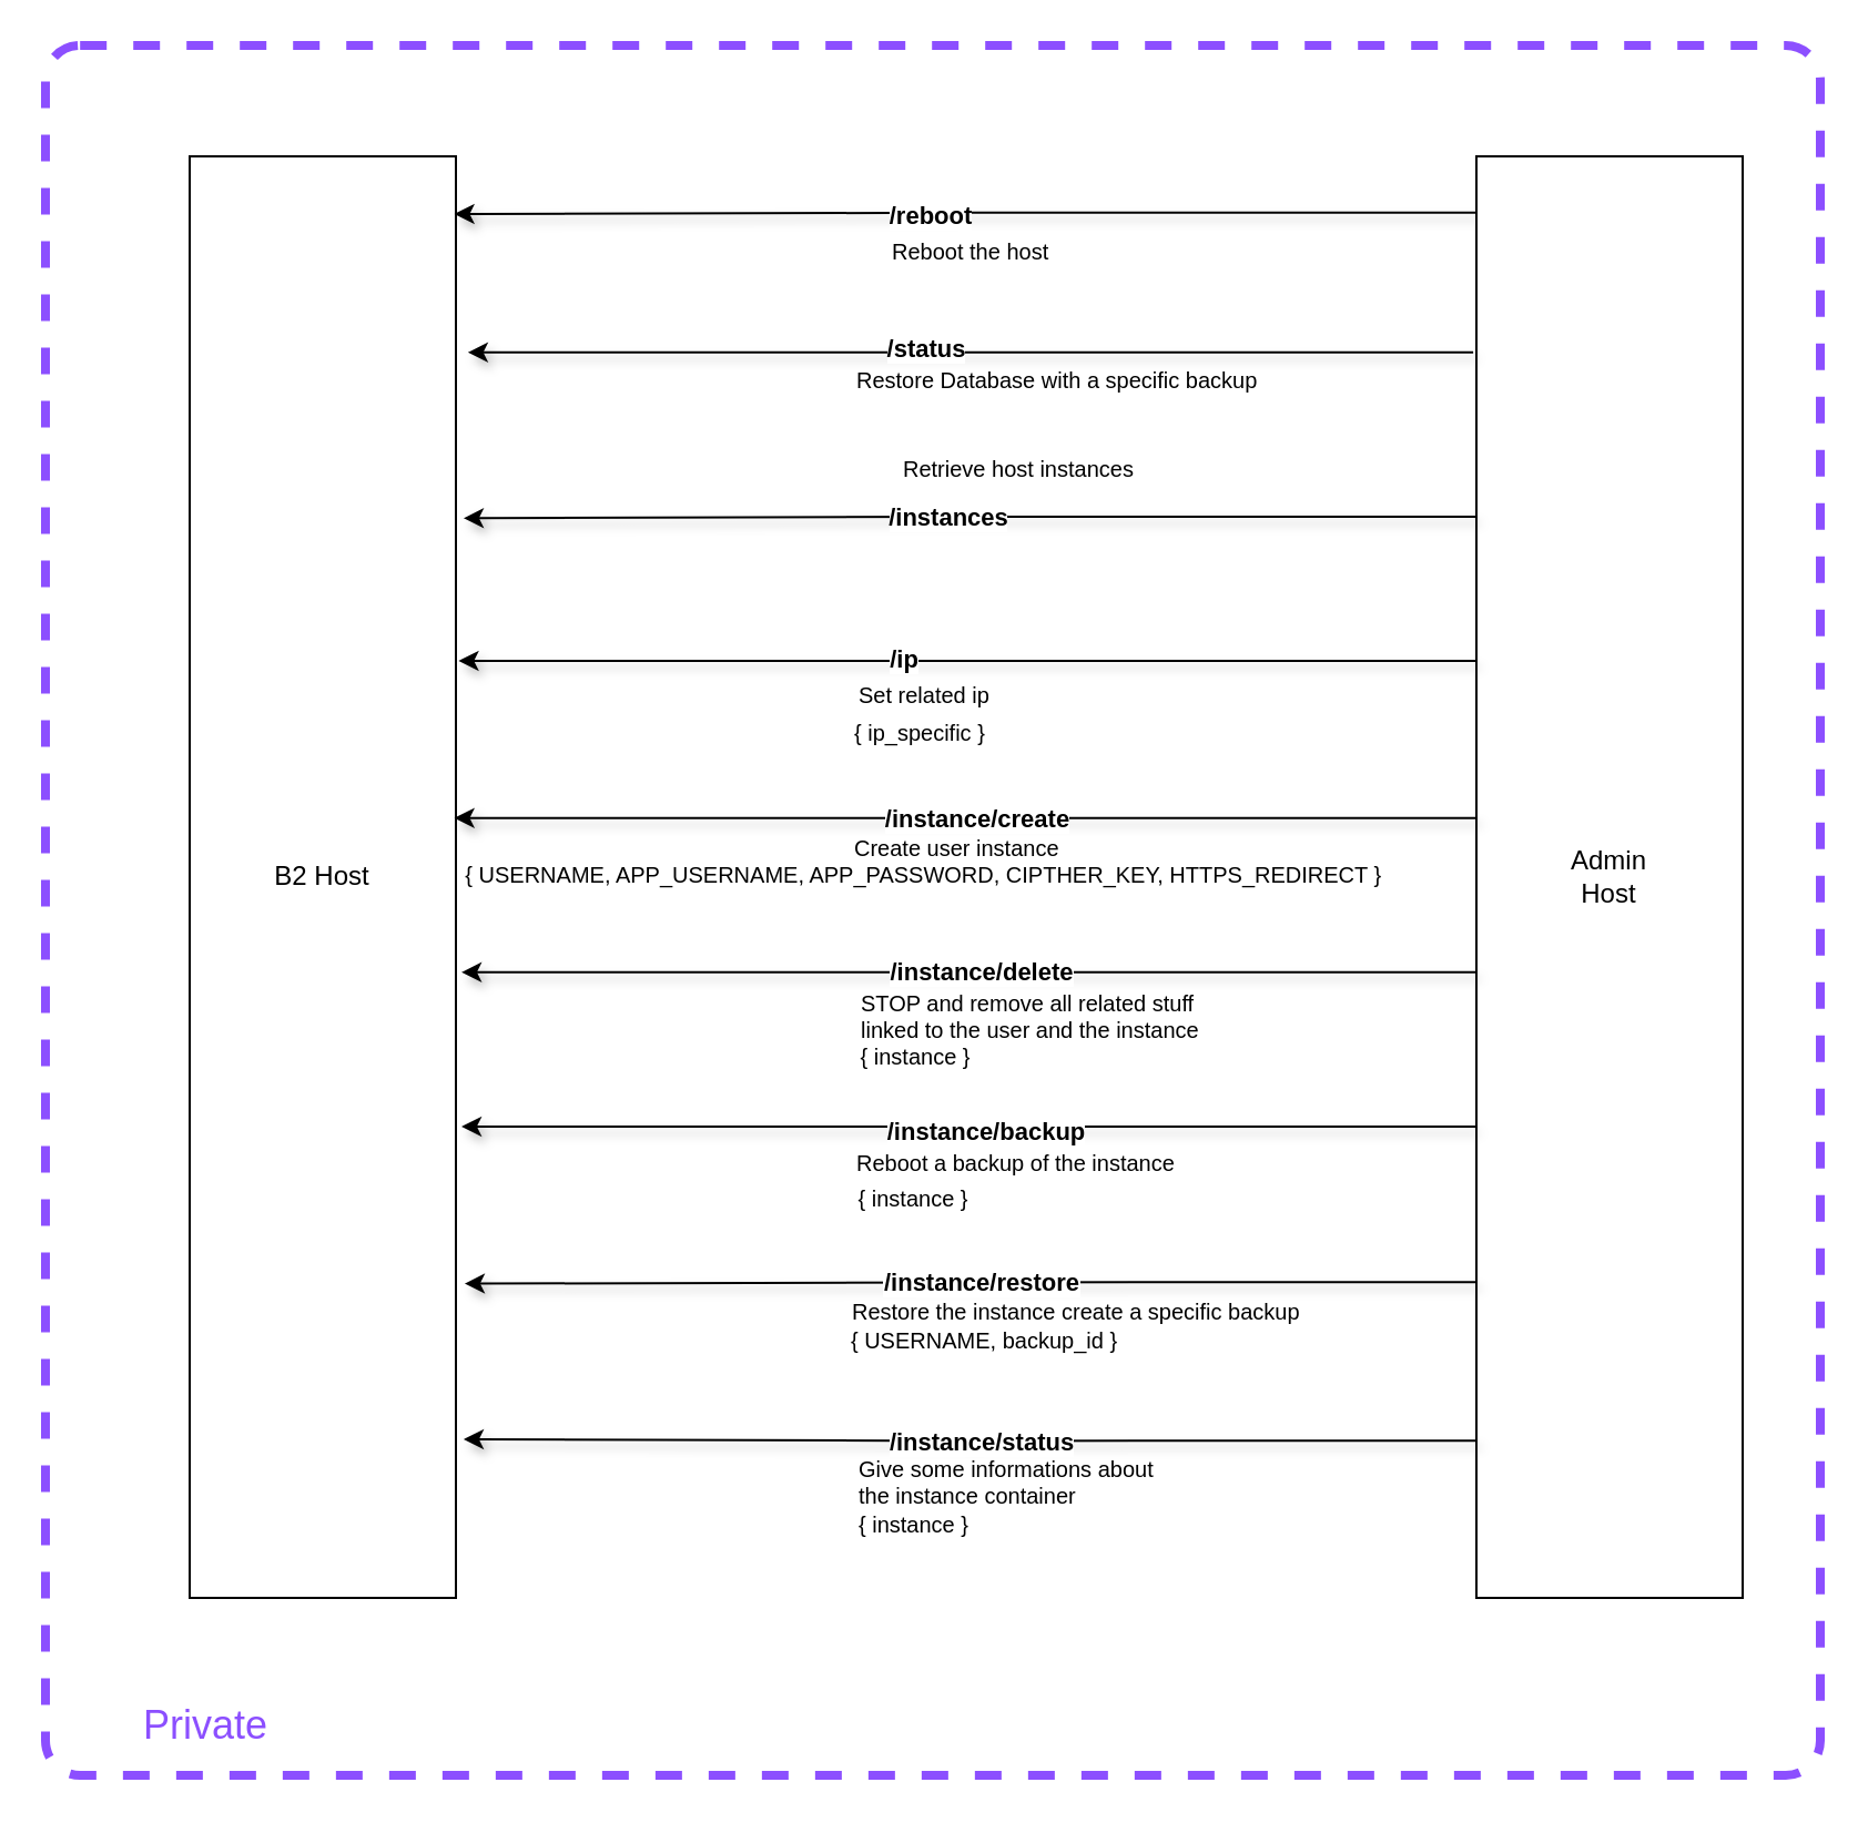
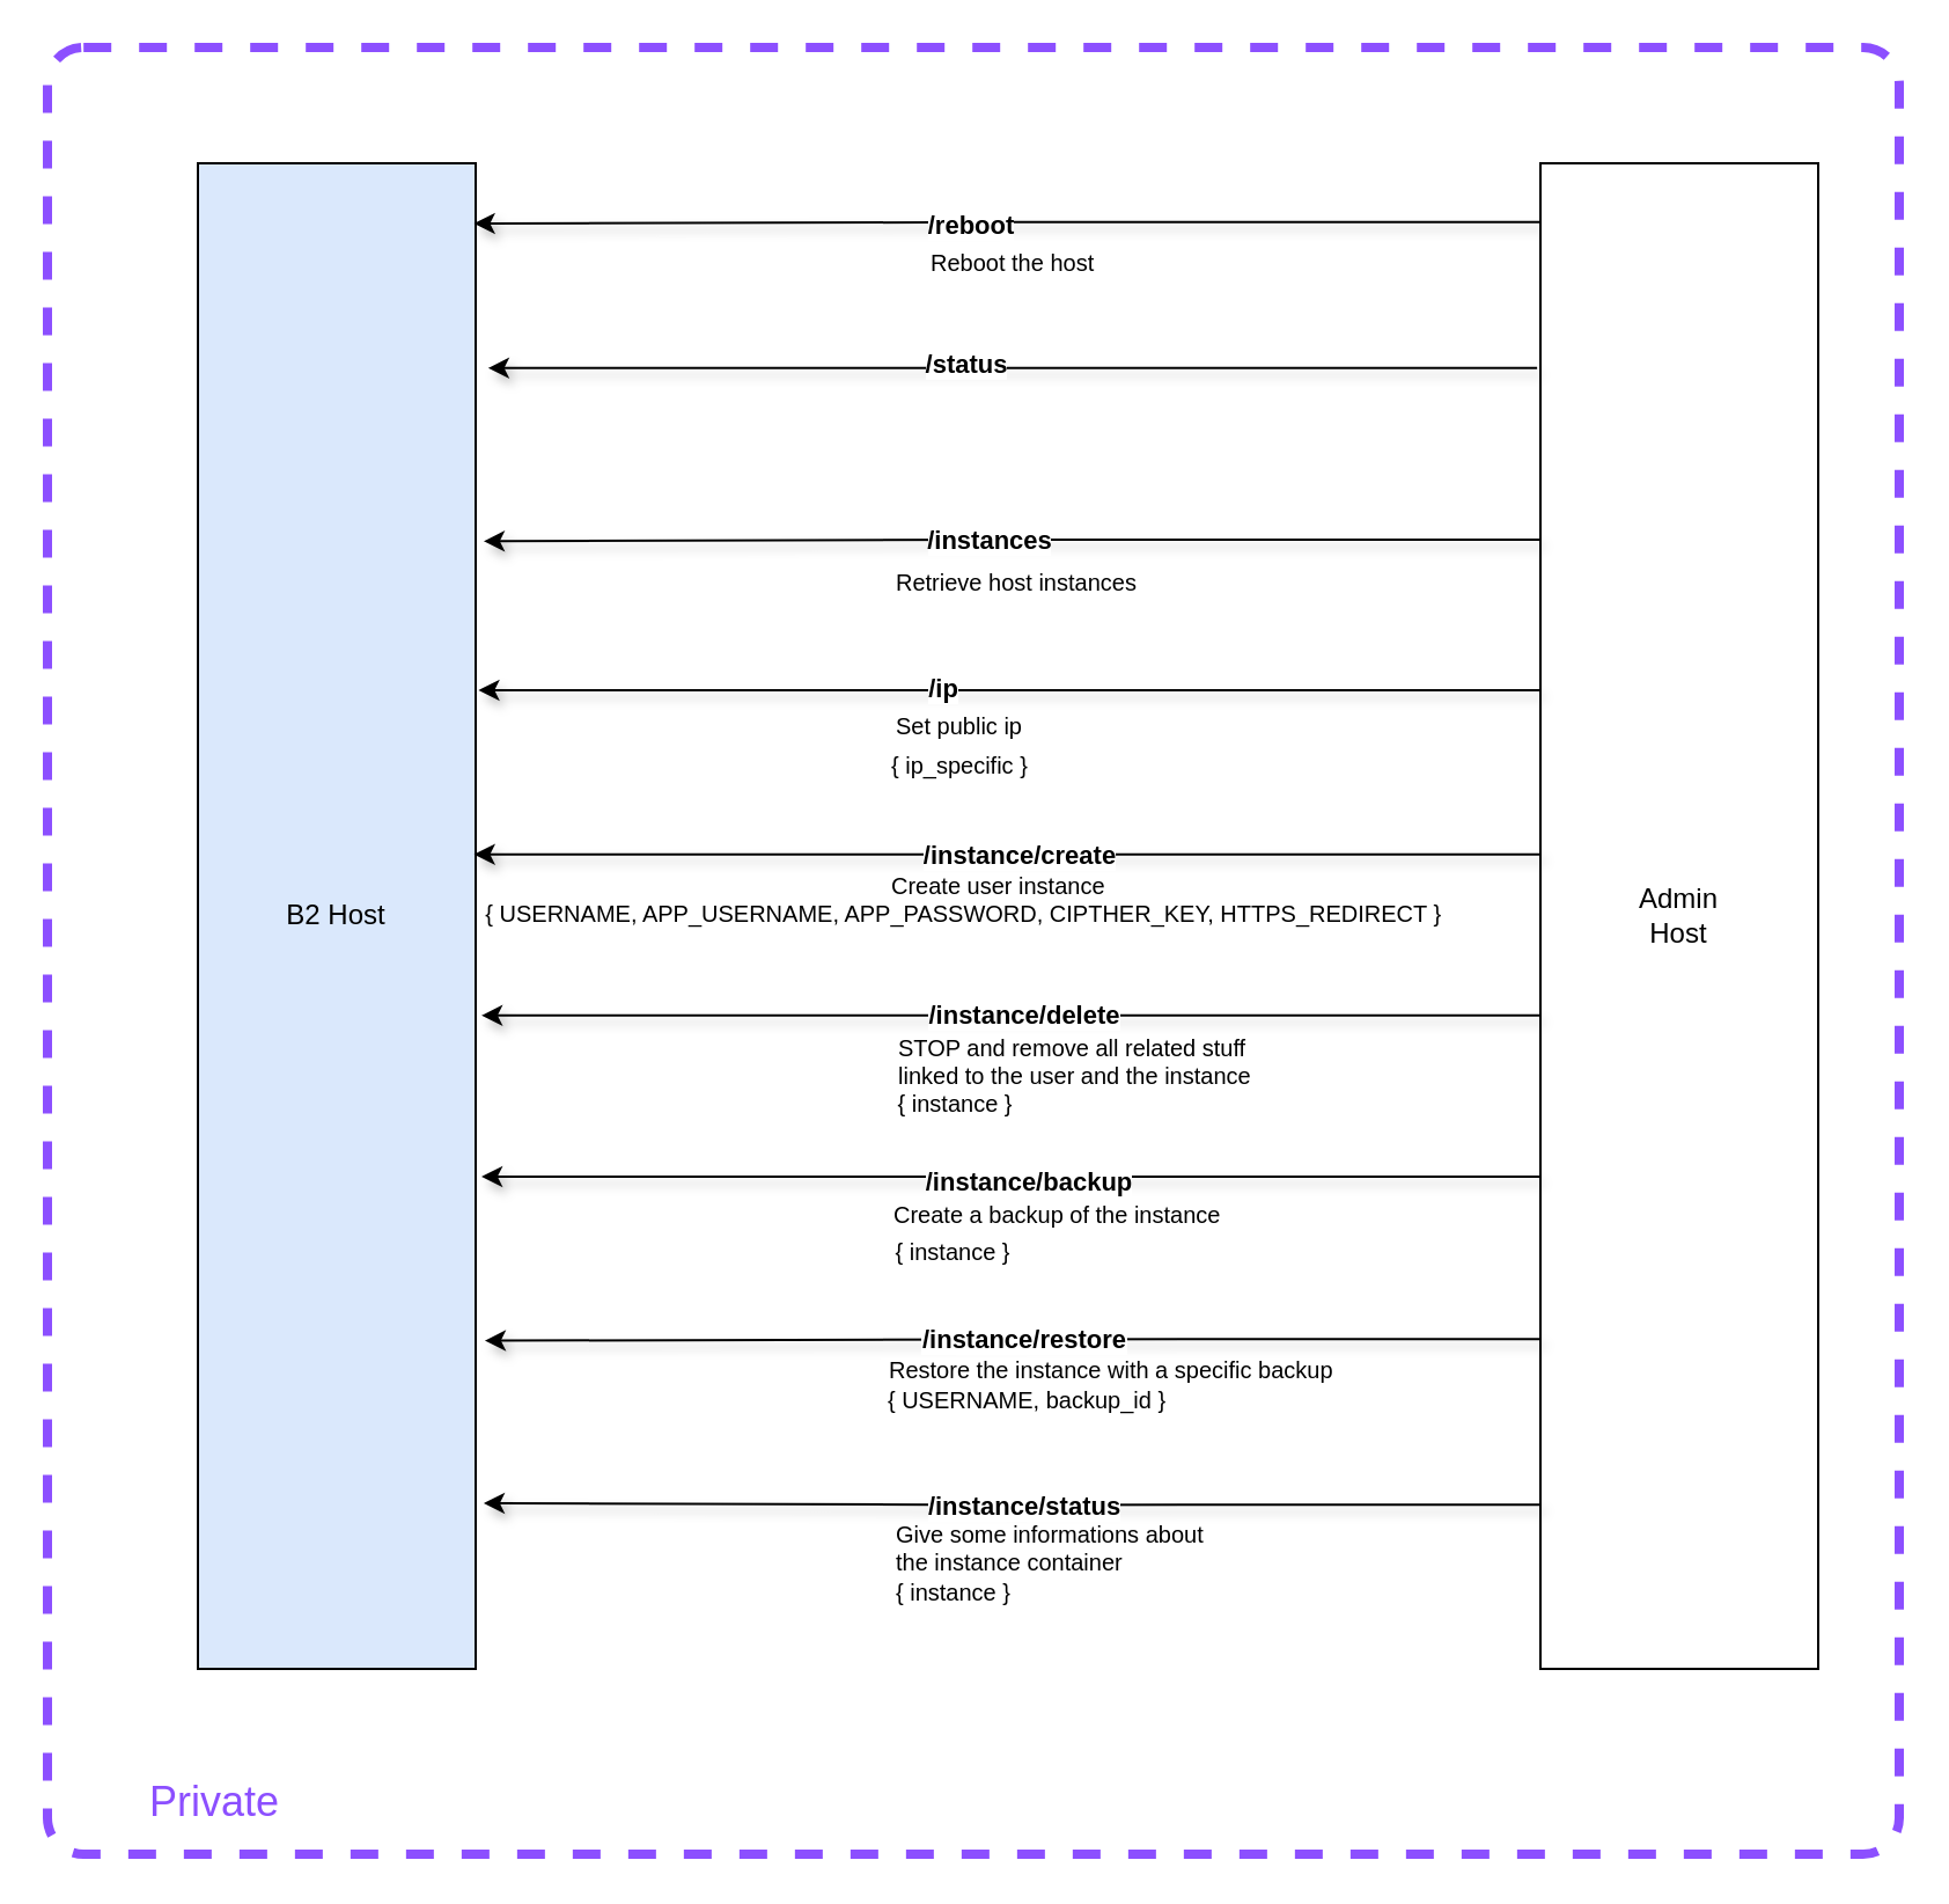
  <mxCell id="0" />
  <mxCell id="1" parent="0" />
  <mxCell id="2" value="" style="rounded=1;whiteSpace=wrap;html=1;fillColor=none;dashed=1;strokeWidth=4;strokeColor=#8C4FFF;arcSize=2;" parent="1" vertex="1"><mxGeometry x="20" y="20" width="800" height="780" as="geometry" /></mxCell>
- <mxCell id="3" value="B2 Host" style="whiteSpace=wrap;html=1;" parent="1" vertex="1"><mxGeometry x="85" y="70" width="120" height="650" as="geometry" /></mxCell>
+ <mxCell id="3" value="B2 Host" style="whiteSpace=wrap;html=1;fillColor=#dae8fc;" parent="1" vertex="1"><mxGeometry x="85" y="70" width="120" height="650" as="geometry" /></mxCell>
  <mxCell id="4" style="edgeStyle=orthogonalEdgeStyle;rounded=0;orthogonalLoop=1;jettySize=auto;html=1;entryX=0.994;entryY=0.04;entryDx=0;entryDy=0;exitX=-0.004;exitY=0.039;exitDx=0;exitDy=0;exitPerimeter=0;entryPerimeter=0;shadow=1;textShadow=1;fontStyle=1" parent="1" source="6" target="3" edge="1"><mxGeometry relative="1" as="geometry"><mxPoint x="579.64" y="96" as="sourcePoint" /><mxPoint x="256.2" y="95" as="targetPoint" /><Array as="points" /></mxGeometry></mxCell>
  <mxCell id="5" value="&lt;b&gt;/reboot&lt;/b&gt;" style="edgeLabel;html=1;align=center;verticalAlign=middle;resizable=0;points=[];textShadow=0;" parent="4" vertex="1" connectable="0"><mxGeometry x="-0.022" y="2" relative="1" as="geometry"><mxPoint x="-21" y="-1" as="offset" /></mxGeometry></mxCell>
  <mxCell id="6" value="Admin&lt;br&gt;Host" style="whiteSpace=wrap;html=1;" parent="1" vertex="1"><mxGeometry x="665" y="70" width="120" height="650" as="geometry" /></mxCell>
  <mxCell id="7" style="edgeStyle=orthogonalEdgeStyle;rounded=0;orthogonalLoop=1;jettySize=auto;html=1;exitX=0;exitY=0.25;exitDx=0;exitDy=0;entryX=1.029;entryY=0.251;entryDx=0;entryDy=0;entryPerimeter=0;shadow=1;textShadow=1;fontStyle=1" parent="1" source="6" target="3" edge="1"><mxGeometry relative="1" as="geometry"><mxPoint x="579.52" y="234" as="sourcePoint" /><mxPoint x="256.2" y="234" as="targetPoint" /><Array as="points" /></mxGeometry></mxCell>
  <mxCell id="8" value="&lt;b&gt;/instances&lt;/b&gt;" style="edgeLabel;html=1;align=center;verticalAlign=middle;resizable=0;points=[];textShadow=0;" parent="7" vertex="1" connectable="0"><mxGeometry x="-0.022" y="2" relative="1" as="geometry"><mxPoint x="-15" y="-2" as="offset" /></mxGeometry></mxCell>
  <mxCell id="9" style="edgeStyle=orthogonalEdgeStyle;rounded=0;orthogonalLoop=1;jettySize=auto;html=1;entryX=1.045;entryY=0.136;entryDx=0;entryDy=0;exitX=-0.012;exitY=0.136;exitDx=0;exitDy=0;exitPerimeter=0;entryPerimeter=0;shadow=1;textShadow=1;fontStyle=1" parent="1" source="6" target="3" edge="1"><mxGeometry relative="1" as="geometry"><mxPoint x="580.36" y="157.4" as="sourcePoint" /><mxPoint x="255.84" y="158" as="targetPoint" /></mxGeometry></mxCell>
  <mxCell id="10" value="&lt;b&gt;/status&lt;/b&gt;" style="edgeLabel;html=1;align=center;verticalAlign=middle;resizable=0;points=[];textShadow=0;" parent="9" vertex="1" connectable="0"><mxGeometry x="-0.022" y="2" relative="1" as="geometry"><mxPoint x="-25" y="-4" as="offset" /></mxGeometry></mxCell>
  <mxCell id="11" value="&lt;font color=&quot;#8c4fff&quot; style=&quot;font-size: 18px;&quot;&gt;Private&lt;/font&gt;" style="text;html=1;align=center;verticalAlign=middle;resizable=0;points=[];autosize=1;strokeColor=none;fillColor=none;textShadow=0;" parent="1" vertex="1"><mxGeometry x="52" y="758" width="80" height="40" as="geometry" /></mxCell>
- <mxCell id="12" value="&lt;font style=&quot;font-size: 10px;&quot;&gt;Retrieve host instances&lt;/font&gt;" style="text;html=1;align=left;verticalAlign=middle;resizable=0;points=[];autosize=1;strokeColor=none;fillColor=none;fontSize=10;" parent="1" vertex="1"><mxGeometry x="405" y="196" width="130" height="30" as="geometry" /></mxCell>
- <mxCell id="13" value="&lt;font style=&quot;font-size: 10px;&quot;&gt;Restore Database with a specific backup&lt;/font&gt;" style="text;html=1;align=left;verticalAlign=middle;resizable=0;points=[];autosize=1;strokeColor=none;fillColor=none;fontSize=10;" parent="1" vertex="1"><mxGeometry x="384" y="156" width="200" height="30" as="geometry" /></mxCell>
+ <mxCell id="12" value="&lt;font style=&quot;font-size: 10px;&quot;&gt;Retrieve host instances&lt;/font&gt;" style="text;html=1;align=left;verticalAlign=middle;resizable=0;points=[];autosize=1;strokeColor=none;fillColor=none;fontSize=10;" parent="1" vertex="1"><mxGeometry x="385" y="236" width="130" height="30" as="geometry" /></mxCell>
  <mxCell id="14" style="edgeStyle=orthogonalEdgeStyle;rounded=0;orthogonalLoop=1;jettySize=auto;html=1;entryX=1.01;entryY=0.35;entryDx=0;entryDy=0;exitX=0;exitY=0.35;exitDx=0;exitDy=0;exitPerimeter=0;entryPerimeter=0;shadow=1;textShadow=1;fontStyle=1" parent="1" source="6" target="3" edge="1"><mxGeometry relative="1" as="geometry"><mxPoint x="580.36" y="297.4" as="sourcePoint" /><mxPoint x="255.84" y="298" as="targetPoint" /></mxGeometry></mxCell>
  <mxCell id="15" value="&lt;b&gt;/ip&lt;/b&gt;" style="edgeLabel;html=1;align=center;verticalAlign=middle;resizable=0;points=[];textShadow=0;" parent="14" vertex="1" connectable="0"><mxGeometry x="-0.022" y="2" relative="1" as="geometry"><mxPoint x="-35" y="-3" as="offset" /></mxGeometry></mxCell>
  <mxCell id="16" value="&lt;font style=&quot;font-size: 10px;&quot;&gt;{ ip_specific }&lt;/font&gt;" style="text;html=1;align=left;verticalAlign=middle;resizable=0;points=[];autosize=1;strokeColor=none;fillColor=none;fontSize=10;" parent="1" vertex="1"><mxGeometry x="383" y="315" width="80" height="30" as="geometry" /></mxCell>
- <mxCell id="17" value="&lt;font style=&quot;font-size: 10px;&quot;&gt;Set related ip&lt;/font&gt;" style="text;html=1;align=left;verticalAlign=middle;resizable=0;points=[];autosize=1;strokeColor=none;fillColor=none;fontSize=10;" parent="1" vertex="1"><mxGeometry x="385" y="298" width="80" height="30" as="geometry" /></mxCell>
+ <mxCell id="17" value="&lt;font style=&quot;font-size: 10px;&quot;&gt;Set public ip&lt;/font&gt;" style="text;html=1;align=left;verticalAlign=middle;resizable=0;points=[];autosize=1;strokeColor=none;fillColor=none;fontSize=10;" parent="1" vertex="1"><mxGeometry x="385" y="298" width="80" height="30" as="geometry" /></mxCell>
  <mxCell id="18" style="edgeStyle=orthogonalEdgeStyle;rounded=0;orthogonalLoop=1;jettySize=auto;html=1;entryX=0.994;entryY=0.459;entryDx=0;entryDy=0;exitX=0.004;exitY=0.459;exitDx=0;exitDy=0;exitPerimeter=0;entryPerimeter=0;shadow=1;textShadow=1;fontStyle=1" parent="1" source="6" target="3" edge="1"><mxGeometry relative="1" as="geometry"><mxPoint x="580.36" y="367.4" as="sourcePoint" /><mxPoint x="255.84" y="368" as="targetPoint" /></mxGeometry></mxCell>
  <mxCell id="19" value="&lt;b&gt;/instance/create&lt;/b&gt;" style="edgeLabel;html=1;align=center;verticalAlign=middle;resizable=0;points=[];textShadow=0;" parent="18" vertex="1" connectable="0"><mxGeometry x="-0.022" y="2" relative="1" as="geometry"><mxPoint y="-2" as="offset" /></mxGeometry></mxCell>
  <mxCell id="20" value="Create user instance" style="text;html=1;align=left;verticalAlign=middle;resizable=0;points=[];autosize=1;strokeColor=none;fillColor=none;fontSize=10;" parent="1" vertex="1"><mxGeometry x="383" y="367" width="120" height="30" as="geometry" /></mxCell>
  <mxCell id="21" style="edgeStyle=orthogonalEdgeStyle;rounded=0;orthogonalLoop=1;jettySize=auto;html=1;entryX=1.021;entryY=0.566;entryDx=0;entryDy=0;entryPerimeter=0;exitX=0;exitY=0.566;exitDx=0;exitDy=0;exitPerimeter=0;shadow=1;textShadow=1;fontStyle=1" parent="1" source="6" target="3" edge="1"><mxGeometry relative="1" as="geometry"><mxPoint x="622" y="438" as="sourcePoint" /><mxPoint x="255.84" y="438" as="targetPoint" /></mxGeometry></mxCell>
  <mxCell id="22" value="&lt;b&gt;/instance/delete&lt;/b&gt;" style="edgeLabel;html=1;align=center;verticalAlign=middle;resizable=0;points=[];textShadow=0;" parent="21" vertex="1" connectable="0"><mxGeometry x="-0.022" y="2" relative="1" as="geometry"><mxPoint y="-2" as="offset" /></mxGeometry></mxCell>
  <mxCell id="23" value="&lt;font style=&quot;font-size: 10px;&quot;&gt;{ instance }&lt;/font&gt;" style="text;html=1;align=center;verticalAlign=middle;resizable=0;points=[];autosize=1;strokeColor=none;fillColor=none;fontSize=10;" parent="1" vertex="1"><mxGeometry x="377" y="461" width="70" height="30" as="geometry" /></mxCell>
  <mxCell id="24" value="STOP and remove all related stuff &lt;br&gt;linked to the user and the instance" style="text;html=1;align=left;verticalAlign=middle;resizable=0;points=[];autosize=1;strokeColor=none;fillColor=none;fontSize=10;" parent="1" vertex="1"><mxGeometry x="386" y="438" width="180" height="40" as="geometry" /></mxCell>
  <mxCell id="25" style="edgeStyle=orthogonalEdgeStyle;rounded=0;orthogonalLoop=1;jettySize=auto;html=1;entryX=1.021;entryY=0.673;entryDx=0;entryDy=0;exitX=-0.004;exitY=0.673;exitDx=0;exitDy=0;exitPerimeter=0;entryPerimeter=0;shadow=1;textShadow=1;fontStyle=1" parent="1" source="6" target="3" edge="1"><mxGeometry relative="1" as="geometry"><mxPoint x="580.36" y="507.4" as="sourcePoint" /><mxPoint x="255.84" y="508" as="targetPoint" /></mxGeometry></mxCell>
  <mxCell id="26" value="&lt;b&gt;/instance/backup&lt;/b&gt;" style="edgeLabel;html=1;align=center;verticalAlign=middle;resizable=0;points=[];textShadow=0;" parent="25" vertex="1" connectable="0"><mxGeometry x="-0.022" y="2" relative="1" as="geometry"><mxPoint x="2" as="offset" /></mxGeometry></mxCell>
- <mxCell id="27" value="&lt;font style=&quot;font-size: 10px;&quot;&gt;Reboot a backup of the instance&lt;/font&gt;" style="text;html=1;align=left;verticalAlign=middle;resizable=0;points=[];autosize=1;strokeColor=none;fillColor=none;fontSize=10;" parent="1" vertex="1"><mxGeometry x="384" y="509" width="160" height="30" as="geometry" /></mxCell>
+ <mxCell id="27" value="&lt;font style=&quot;font-size: 10px;&quot;&gt;Create a backup of the instance&lt;/font&gt;" style="text;html=1;align=left;verticalAlign=middle;resizable=0;points=[];autosize=1;strokeColor=none;fillColor=none;fontSize=10;" parent="1" vertex="1"><mxGeometry x="384" y="509" width="160" height="30" as="geometry" /></mxCell>
  <mxCell id="28" style="edgeStyle=orthogonalEdgeStyle;rounded=0;orthogonalLoop=1;jettySize=auto;html=1;entryX=1.033;entryY=0.782;entryDx=0;entryDy=0;exitX=0.004;exitY=0.781;exitDx=0;exitDy=0;exitPerimeter=0;entryPerimeter=0;shadow=1;textShadow=1;fontStyle=1" parent="1" source="6" target="3" edge="1"><mxGeometry relative="1" as="geometry"><mxPoint x="580.36" y="577.4" as="sourcePoint" /><mxPoint x="255.84" y="578" as="targetPoint" /></mxGeometry></mxCell>
  <mxCell id="29" value="&lt;b&gt;/instance/restore&lt;/b&gt;" style="edgeLabel;html=1;align=center;verticalAlign=middle;resizable=0;points=[];textShadow=0;" parent="28" vertex="1" connectable="0"><mxGeometry x="-0.022" y="2" relative="1" as="geometry"><mxPoint y="-2" as="offset" /></mxGeometry></mxCell>
  <mxCell id="30" value="&lt;font style=&quot;font-size: 10px;&quot;&gt;{ USERNAME, backup_id }&lt;/font&gt;" style="text;html=1;align=center;verticalAlign=middle;resizable=0;points=[];autosize=1;strokeColor=none;fillColor=none;fontSize=10;" parent="1" vertex="1"><mxGeometry x="373" y="589" width="140" height="30" as="geometry" /></mxCell>
- <mxCell id="31" value="&lt;font style=&quot;font-size: 10px;&quot;&gt;Restore the instance create a specific backup&lt;/font&gt;" style="text;html=1;align=left;verticalAlign=middle;resizable=0;points=[];autosize=1;strokeColor=none;fillColor=none;fontSize=10;" parent="1" vertex="1"><mxGeometry x="382" y="576" width="220" height="30" as="geometry" /></mxCell>
+ <mxCell id="31" value="&lt;font style=&quot;font-size: 10px;&quot;&gt;Restore the instance with a specific backup&lt;/font&gt;" style="text;html=1;align=left;verticalAlign=middle;resizable=0;points=[];autosize=1;strokeColor=none;fillColor=none;fontSize=10;" parent="1" vertex="1"><mxGeometry x="382" y="576" width="220" height="30" as="geometry" /></mxCell>
  <mxCell id="32" style="edgeStyle=orthogonalEdgeStyle;rounded=0;orthogonalLoop=1;jettySize=auto;html=1;entryX=1.029;entryY=0.89;entryDx=0;entryDy=0;entryPerimeter=0;exitX=0.004;exitY=0.891;exitDx=0;exitDy=0;exitPerimeter=0;shadow=1;textShadow=1;fontStyle=1" parent="1" source="6" target="3" edge="1"><mxGeometry relative="1" as="geometry"><mxPoint x="632" y="648" as="sourcePoint" /><mxPoint x="255.84" y="648" as="targetPoint" /></mxGeometry></mxCell>
  <mxCell id="33" value="&lt;b&gt;/instance/status&lt;/b&gt;" style="edgeLabel;html=1;align=center;verticalAlign=middle;resizable=0;points=[];textShadow=0;" parent="32" vertex="1" connectable="0"><mxGeometry x="-0.022" y="2" relative="1" as="geometry"><mxPoint y="-2" as="offset" /></mxGeometry></mxCell>
  <mxCell id="34" value="&lt;font style=&quot;font-size: 10px;&quot;&gt;{ instance }&lt;/font&gt;" style="text;html=1;align=left;verticalAlign=middle;resizable=0;points=[];autosize=1;strokeColor=none;fillColor=none;fontSize=10;" parent="1" vertex="1"><mxGeometry x="385" y="672" width="70" height="30" as="geometry" /></mxCell>
  <mxCell id="35" value="&lt;font style=&quot;font-size: 10px;&quot;&gt;Give some informations about &lt;br&gt;the instance container&lt;/font&gt;" style="text;html=1;align=left;verticalAlign=middle;resizable=0;points=[];autosize=1;strokeColor=none;fillColor=none;fontSize=10;" parent="1" vertex="1"><mxGeometry x="385" y="648" width="160" height="40" as="geometry" /></mxCell>
  <mxCell id="36" value="&lt;font style=&quot;font-size: 10px;&quot;&gt;{ USERNAME, APP_USERNAME, APP_PASSWORD, CIPTHER_KEY, HTTPS_REDIRECT }&amp;nbsp;&lt;/font&gt;" style="text;html=1;align=center;verticalAlign=middle;resizable=0;points=[];autosize=1;strokeColor=none;fillColor=none;fontSize=10;" parent="1" vertex="1"><mxGeometry x="197" y="379" width="440" height="30" as="geometry" /></mxCell>
  <mxCell id="37" value="&lt;font style=&quot;font-size: 10px;&quot;&gt;{ instance }&lt;/font&gt;" style="text;html=1;align=center;verticalAlign=middle;resizable=0;points=[];autosize=1;strokeColor=none;fillColor=none;fontSize=10;" parent="1" vertex="1"><mxGeometry x="376" y="525" width="70" height="30" as="geometry" /></mxCell>
  <mxCell id="38" value="&lt;font style=&quot;font-size: 10px;&quot;&gt;Reboot the host&lt;/font&gt;" style="text;html=1;align=left;verticalAlign=middle;resizable=0;points=[];autosize=1;strokeColor=none;fillColor=none;fontSize=10;" parent="1" vertex="1"><mxGeometry x="400" y="98" width="90" height="30" as="geometry" /></mxCell>
